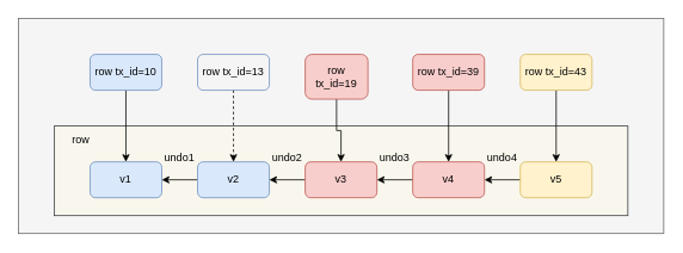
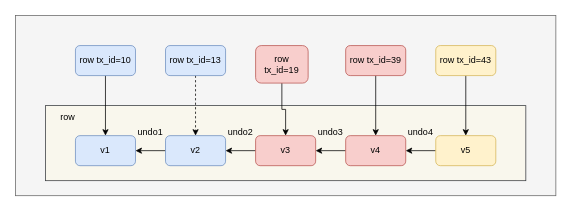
  <mxCell id="0" />
  <mxCell id="1" parent="0" />
  <mxCell id="2" value="" style="rounded=0;whiteSpace=wrap;html=1;fillColor=#f5f5f5;strokeColor=#666666;fontColor=#333333;" vertex="1" parent="1"><mxGeometry x="20" y="20" width="720" height="240" as="geometry" /></mxCell>
  <mxCell id="3" value="" style="rounded=0;whiteSpace=wrap;html=1;fillColor=#f9f7ed;strokeColor=#36393d;" vertex="1" parent="1"><mxGeometry x="60" y="140" width="640" height="100" as="geometry" /></mxCell>
  <mxCell id="4" value="v1" style="rounded=1;whiteSpace=wrap;html=1;fillColor=#dae8fc;strokeColor=#6c8ebf;" vertex="1" parent="1"><mxGeometry x="100" y="180" width="80" height="40" as="geometry" /></mxCell>
  <mxCell id="5" style="edgeStyle=orthogonalEdgeStyle;rounded=0;orthogonalLoop=1;jettySize=auto;html=1;" edge="1" parent="1" source="6" target="4"><mxGeometry relative="1" as="geometry" /></mxCell>
  <mxCell id="6" value="v2" style="rounded=1;whiteSpace=wrap;html=1;fillColor=#dae8fc;strokeColor=#6c8ebf;" vertex="1" parent="1"><mxGeometry x="220" y="180" width="80" height="40" as="geometry" /></mxCell>
  <mxCell id="7" style="edgeStyle=orthogonalEdgeStyle;rounded=0;orthogonalLoop=1;jettySize=auto;html=1;entryX=1;entryY=0.5;entryDx=0;entryDy=0;" edge="1" parent="1" source="8" target="6"><mxGeometry relative="1" as="geometry" /></mxCell>
  <mxCell id="8" value="v3" style="rounded=1;whiteSpace=wrap;html=1;fillColor=#f8cecc;strokeColor=#b85450;" vertex="1" parent="1"><mxGeometry x="340" y="180" width="80" height="40" as="geometry" /></mxCell>
  <mxCell id="9" style="edgeStyle=orthogonalEdgeStyle;rounded=0;orthogonalLoop=1;jettySize=auto;html=1;entryX=1;entryY=0.5;entryDx=0;entryDy=0;" edge="1" parent="1" source="10" target="8"><mxGeometry relative="1" as="geometry" /></mxCell>
  <mxCell id="10" value="v4" style="rounded=1;whiteSpace=wrap;html=1;fillColor=#f8cecc;strokeColor=#b85450;" vertex="1" parent="1"><mxGeometry x="460" y="180" width="80" height="40" as="geometry" /></mxCell>
  <mxCell id="11" value="undo1" style="text;html=1;strokeColor=none;fillColor=none;align=center;verticalAlign=middle;whiteSpace=wrap;rounded=0;" vertex="1" parent="1"><mxGeometry x="180" y="160" width="40" height="30" as="geometry" /></mxCell>
  <mxCell id="12" value="undo2" style="text;html=1;strokeColor=none;fillColor=none;align=center;verticalAlign=middle;whiteSpace=wrap;rounded=0;" vertex="1" parent="1"><mxGeometry x="300" y="160" width="40" height="30" as="geometry" /></mxCell>
  <mxCell id="13" value="undo3" style="text;html=1;strokeColor=none;fillColor=none;align=center;verticalAlign=middle;whiteSpace=wrap;rounded=0;" vertex="1" parent="1"><mxGeometry x="420" y="160" width="40" height="30" as="geometry" /></mxCell>
  <mxCell id="14" value="row" style="text;html=1;strokeColor=none;fillColor=none;align=center;verticalAlign=middle;whiteSpace=wrap;rounded=0;" vertex="1" parent="1"><mxGeometry x="60" y="140" width="60" height="30" as="geometry" /></mxCell>
  <mxCell id="15" style="edgeStyle=orthogonalEdgeStyle;rounded=0;orthogonalLoop=1;jettySize=auto;html=1;entryX=0.5;entryY=0;entryDx=0;entryDy=0;" edge="1" parent="1" source="16" target="4"><mxGeometry relative="1" as="geometry" /></mxCell>
  <mxCell id="16" value="row tx_id=10" style="rounded=1;whiteSpace=wrap;html=1;fillColor=#dae8fc;strokeColor=#6c8ebf;" vertex="1" parent="1"><mxGeometry x="100" y="60" width="80" height="40" as="geometry" /></mxCell>
  <mxCell id="17" style="edgeStyle=orthogonalEdgeStyle;rounded=0;orthogonalLoop=1;jettySize=auto;html=1;entryX=0.5;entryY=0;entryDx=0;entryDy=0;dashed=1;" edge="1" parent="1" source="18" target="6"><mxGeometry relative="1" as="geometry" /></mxCell>
- <mxCell id="18" value="row tx_id=13" style="rounded=1;whiteSpace=wrap;html=1;fillColor=#f5f5f5;strokeColor=#6c8ebf;" vertex="1" parent="1"><mxGeometry x="220" y="60" width="80" height="40" as="geometry" /></mxCell>
+ <mxCell id="18" value="row tx_id=13" style="rounded=1;whiteSpace=wrap;html=1;fillColor=#dae8fc;strokeColor=#6c8ebf;" vertex="1" parent="1"><mxGeometry x="220" y="60" width="80" height="40" as="geometry" /></mxCell>
  <mxCell id="19" style="edgeStyle=orthogonalEdgeStyle;rounded=0;orthogonalLoop=1;jettySize=auto;html=1;entryX=0.5;entryY=0;entryDx=0;entryDy=0;" edge="1" parent="1" source="20" target="8"><mxGeometry relative="1" as="geometry" /></mxCell>
  <mxCell id="20" value="row tx_id=19" style="rounded=1;whiteSpace=wrap;html=1;fillColor=#f8cecc;strokeColor=#b85450;" vertex="1" parent="1"><mxGeometry x="340" y="60" width="70" height="50" as="geometry" /></mxCell>
  <mxCell id="21" style="edgeStyle=orthogonalEdgeStyle;rounded=0;orthogonalLoop=1;jettySize=auto;html=1;entryX=0.5;entryY=0;entryDx=0;entryDy=0;" edge="1" parent="1" source="22" target="10"><mxGeometry relative="1" as="geometry" /></mxCell>
  <mxCell id="22" value="row tx_id=39" style="rounded=1;whiteSpace=wrap;html=1;fillColor=#f8cecc;strokeColor=#b85450;" vertex="1" parent="1"><mxGeometry x="460" y="60" width="80" height="40" as="geometry" /></mxCell>
  <mxCell id="23" style="edgeStyle=orthogonalEdgeStyle;rounded=0;orthogonalLoop=1;jettySize=auto;html=1;entryX=1;entryY=0.5;entryDx=0;entryDy=0;" edge="1" parent="1" source="24" target="10"><mxGeometry relative="1" as="geometry" /></mxCell>
  <mxCell id="24" value="v5" style="rounded=1;whiteSpace=wrap;html=1;fillColor=#fff2cc;strokeColor=#d6b656;" vertex="1" parent="1"><mxGeometry x="580" y="180" width="80" height="40" as="geometry" /></mxCell>
  <mxCell id="25" style="edgeStyle=orthogonalEdgeStyle;rounded=0;orthogonalLoop=1;jettySize=auto;html=1;" edge="1" parent="1" source="26" target="24"><mxGeometry relative="1" as="geometry" /></mxCell>
  <mxCell id="26" value="row tx_id=43" style="rounded=1;whiteSpace=wrap;html=1;fillColor=#fff2cc;strokeColor=#d6b656;" vertex="1" parent="1"><mxGeometry x="580" y="60" width="80" height="40" as="geometry" /></mxCell>
  <mxCell id="27" value="undo4" style="text;html=1;strokeColor=none;fillColor=none;align=center;verticalAlign=middle;whiteSpace=wrap;rounded=0;" vertex="1" parent="1"><mxGeometry x="540" y="160" width="40" height="30" as="geometry" /></mxCell>
